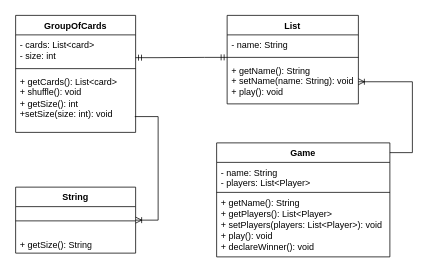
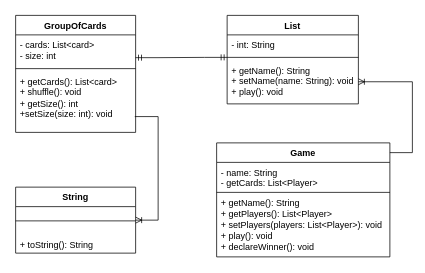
  <mxCell id="0" />
  <mxCell id="1" parent="0" />
  <mxCell id="2" value="String" style="swimlane;fontStyle=1;align=center;verticalAlign=top;childLayout=stackLayout;horizontal=1;startSize=26;horizontalStack=0;resizeParent=1;resizeParentMax=0;resizeLast=0;collapsible=1;marginBottom=0;whiteSpace=wrap;html=1;" vertex="1" parent="1"><mxGeometry x="20" y="249" width="160" height="88" as="geometry" /></mxCell>
  <mxCell id="3" value="" style="line;strokeWidth=1;fillColor=none;align=left;verticalAlign=middle;spacingTop=-1;spacingLeft=3;spacingRight=3;rotatable=0;labelPosition=right;points=[];portConstraint=eastwest;strokeColor=inherit;" vertex="1" parent="2"><mxGeometry y="26" width="160" height="38" as="geometry" /></mxCell>
- <mxCell id="4" value="&lt;div&gt;+ getSize(): String&lt;/div&gt;" style="text;strokeColor=none;fillColor=none;align=left;verticalAlign=top;spacingLeft=4;spacingRight=4;overflow=hidden;rotatable=0;points=[[0,0.5],[1,0.5]];portConstraint=eastwest;whiteSpace=wrap;html=1;" vertex="1" parent="2"><mxGeometry y="64" width="160" height="24" as="geometry" /></mxCell>
+ <mxCell id="4" value="&lt;div&gt;+ toString(): String&lt;/div&gt;" style="text;strokeColor=none;fillColor=none;align=left;verticalAlign=top;spacingLeft=4;spacingRight=4;overflow=hidden;rotatable=0;points=[[0,0.5],[1,0.5]];portConstraint=eastwest;whiteSpace=wrap;html=1;" vertex="1" parent="2"><mxGeometry y="64" width="160" height="24" as="geometry" /></mxCell>
  <mxCell id="5" value="GroupOfCards" style="swimlane;fontStyle=1;align=center;verticalAlign=top;childLayout=stackLayout;horizontal=1;startSize=26;horizontalStack=0;resizeParent=1;resizeParentMax=0;resizeLast=0;collapsible=1;marginBottom=0;whiteSpace=wrap;html=1;" vertex="1" parent="1"><mxGeometry x="20" y="20" width="160" height="156" as="geometry" /></mxCell>
  <mxCell id="6" value="- cards: List&amp;lt;card&amp;gt;&lt;div&gt;- size: int&lt;/div&gt;" style="text;strokeColor=none;fillColor=none;align=left;verticalAlign=top;spacingLeft=4;spacingRight=4;overflow=hidden;rotatable=0;points=[[0,0.5],[1,0.5]];portConstraint=eastwest;whiteSpace=wrap;html=1;" vertex="1" parent="5"><mxGeometry y="26" width="160" height="41" as="geometry" /></mxCell>
  <mxCell id="7" value="" style="line;strokeWidth=1;fillColor=none;align=left;verticalAlign=middle;spacingTop=-1;spacingLeft=3;spacingRight=3;rotatable=0;labelPosition=right;points=[];portConstraint=eastwest;strokeColor=inherit;" vertex="1" parent="5"><mxGeometry y="67" width="160" height="8" as="geometry" /></mxCell>
  <mxCell id="8" value="+ getCards(): List&amp;lt;card&amp;gt;&lt;div&gt;+ shuffle(): void&lt;/div&gt;&lt;div&gt;+ getSize(): int&lt;/div&gt;&lt;div&gt;+setSize(size: int): void&lt;/div&gt;" style="text;strokeColor=none;fillColor=none;align=left;verticalAlign=top;spacingLeft=4;spacingRight=4;overflow=hidden;rotatable=0;points=[[0,0.5],[1,0.5]];portConstraint=eastwest;whiteSpace=wrap;html=1;" vertex="1" parent="5"><mxGeometry y="75" width="160" height="81" as="geometry" /></mxCell>
  <mxCell id="9" value="List" style="swimlane;fontStyle=1;align=center;verticalAlign=top;childLayout=stackLayout;horizontal=1;startSize=26;horizontalStack=0;resizeParent=1;resizeParentMax=0;resizeLast=0;collapsible=1;marginBottom=0;whiteSpace=wrap;html=1;" vertex="1" parent="1"><mxGeometry x="302" y="20" width="175" height="118" as="geometry" /></mxCell>
- <mxCell id="10" value="- name: String" style="text;strokeColor=none;fillColor=none;align=left;verticalAlign=top;spacingLeft=4;spacingRight=4;overflow=hidden;rotatable=0;points=[[0,0.5],[1,0.5]];portConstraint=eastwest;whiteSpace=wrap;html=1;" vertex="1" parent="9"><mxGeometry y="26" width="175" height="26" as="geometry" /></mxCell>
+ <mxCell id="10" value="- int: String" style="text;strokeColor=none;fillColor=none;align=left;verticalAlign=top;spacingLeft=4;spacingRight=4;overflow=hidden;rotatable=0;points=[[0,0.5],[1,0.5]];portConstraint=eastwest;whiteSpace=wrap;html=1;" vertex="1" parent="9"><mxGeometry y="26" width="175" height="26" as="geometry" /></mxCell>
  <mxCell id="11" value="" style="line;strokeWidth=1;fillColor=none;align=left;verticalAlign=middle;spacingTop=-1;spacingLeft=3;spacingRight=3;rotatable=0;labelPosition=right;points=[];portConstraint=eastwest;strokeColor=inherit;" vertex="1" parent="9"><mxGeometry y="52" width="175" height="8" as="geometry" /></mxCell>
  <mxCell id="12" value="&lt;div&gt;+ getName(): String&lt;/div&gt;&lt;div&gt;+ setName(name: String): void&lt;/div&gt;&lt;div&gt;+ play(): void&lt;/div&gt;" style="text;strokeColor=none;fillColor=none;align=left;verticalAlign=top;spacingLeft=4;spacingRight=4;overflow=hidden;rotatable=0;points=[[0,0.5],[1,0.5]];portConstraint=eastwest;whiteSpace=wrap;html=1;" vertex="1" parent="9"><mxGeometry y="60" width="175" height="58" as="geometry" /></mxCell>
  <mxCell id="13" value="Game" style="swimlane;fontStyle=1;align=center;verticalAlign=top;childLayout=stackLayout;horizontal=1;startSize=26;horizontalStack=0;resizeParent=1;resizeParentMax=0;resizeLast=0;collapsible=1;marginBottom=0;whiteSpace=wrap;html=1;" vertex="1" parent="1"><mxGeometry x="288" y="190" width="231" height="152" as="geometry" /></mxCell>
- <mxCell id="14" value="- name: String&lt;div&gt;- players: List&amp;lt;Player&amp;gt;&lt;/div&gt;" style="text;strokeColor=none;fillColor=none;align=left;verticalAlign=top;spacingLeft=4;spacingRight=4;overflow=hidden;rotatable=0;points=[[0,0.5],[1,0.5]];portConstraint=eastwest;whiteSpace=wrap;html=1;" vertex="1" parent="13"><mxGeometry y="26" width="231" height="39" as="geometry" /></mxCell>
+ <mxCell id="14" value="- name: String&lt;div&gt;- getCards: List&amp;lt;Player&amp;gt;&lt;/div&gt;" style="text;strokeColor=none;fillColor=none;align=left;verticalAlign=top;spacingLeft=4;spacingRight=4;overflow=hidden;rotatable=0;points=[[0,0.5],[1,0.5]];portConstraint=eastwest;whiteSpace=wrap;html=1;" vertex="1" parent="13"><mxGeometry y="26" width="231" height="39" as="geometry" /></mxCell>
  <mxCell id="15" value="" style="line;strokeWidth=1;fillColor=none;align=left;verticalAlign=middle;spacingTop=-1;spacingLeft=3;spacingRight=3;rotatable=0;labelPosition=right;points=[];portConstraint=eastwest;strokeColor=inherit;" vertex="1" parent="13"><mxGeometry y="65" width="231" height="2" as="geometry" /></mxCell>
  <mxCell id="16" value="+ getName(): String&lt;div&gt;+ getPlayers(): List&amp;lt;Player&amp;gt;&lt;/div&gt;&lt;div&gt;+ setPlayers(players: List&amp;lt;Player&amp;gt;): void&lt;/div&gt;&lt;div&gt;+ play(): void&lt;/div&gt;&lt;div&gt;+ declareWinner(): void&lt;/div&gt;" style="text;strokeColor=none;fillColor=none;align=left;verticalAlign=top;spacingLeft=4;spacingRight=4;overflow=hidden;rotatable=0;points=[[0,0.5],[1,0.5]];portConstraint=eastwest;whiteSpace=wrap;html=1;" vertex="1" parent="13"><mxGeometry y="67" width="231" height="85" as="geometry" /></mxCell>
  <mxCell id="17" value="" style="edgeStyle=entityRelationEdgeStyle;fontSize=12;html=1;endArrow=ERoneToMany;rounded=0;entryX=1;entryY=0.75;entryDx=0;entryDy=0;" edge="1" parent="1" target="9"><mxGeometry width="100" height="100" relative="1" as="geometry"><mxPoint x="519" y="203" as="sourcePoint" /><mxPoint x="306" y="149" as="targetPoint" /><Array as="points"><mxPoint x="542" y="170" /><mxPoint x="544" y="174" /></Array></mxGeometry></mxCell>
  <mxCell id="18" value="" style="edgeStyle=entityRelationEdgeStyle;fontSize=12;html=1;endArrow=ERmandOne;startArrow=ERmandOne;rounded=0;exitX=0.999;exitY=0.741;exitDx=0;exitDy=0;exitPerimeter=0;" edge="1" parent="1" source="6"><mxGeometry width="100" height="100" relative="1" as="geometry"><mxPoint x="202" y="176" as="sourcePoint" /><mxPoint x="302" y="76" as="targetPoint" /></mxGeometry></mxCell>
  <mxCell id="19" value="" style="edgeStyle=entityRelationEdgeStyle;fontSize=12;html=1;endArrow=ERoneToMany;rounded=0;exitX=0.993;exitY=0.74;exitDx=0;exitDy=0;exitPerimeter=0;" edge="1" parent="1" source="8" target="2"><mxGeometry width="100" height="100" relative="1" as="geometry"><mxPoint x="-9" y="184" as="sourcePoint" /><mxPoint x="261" y="130" as="targetPoint" /></mxGeometry></mxCell>
